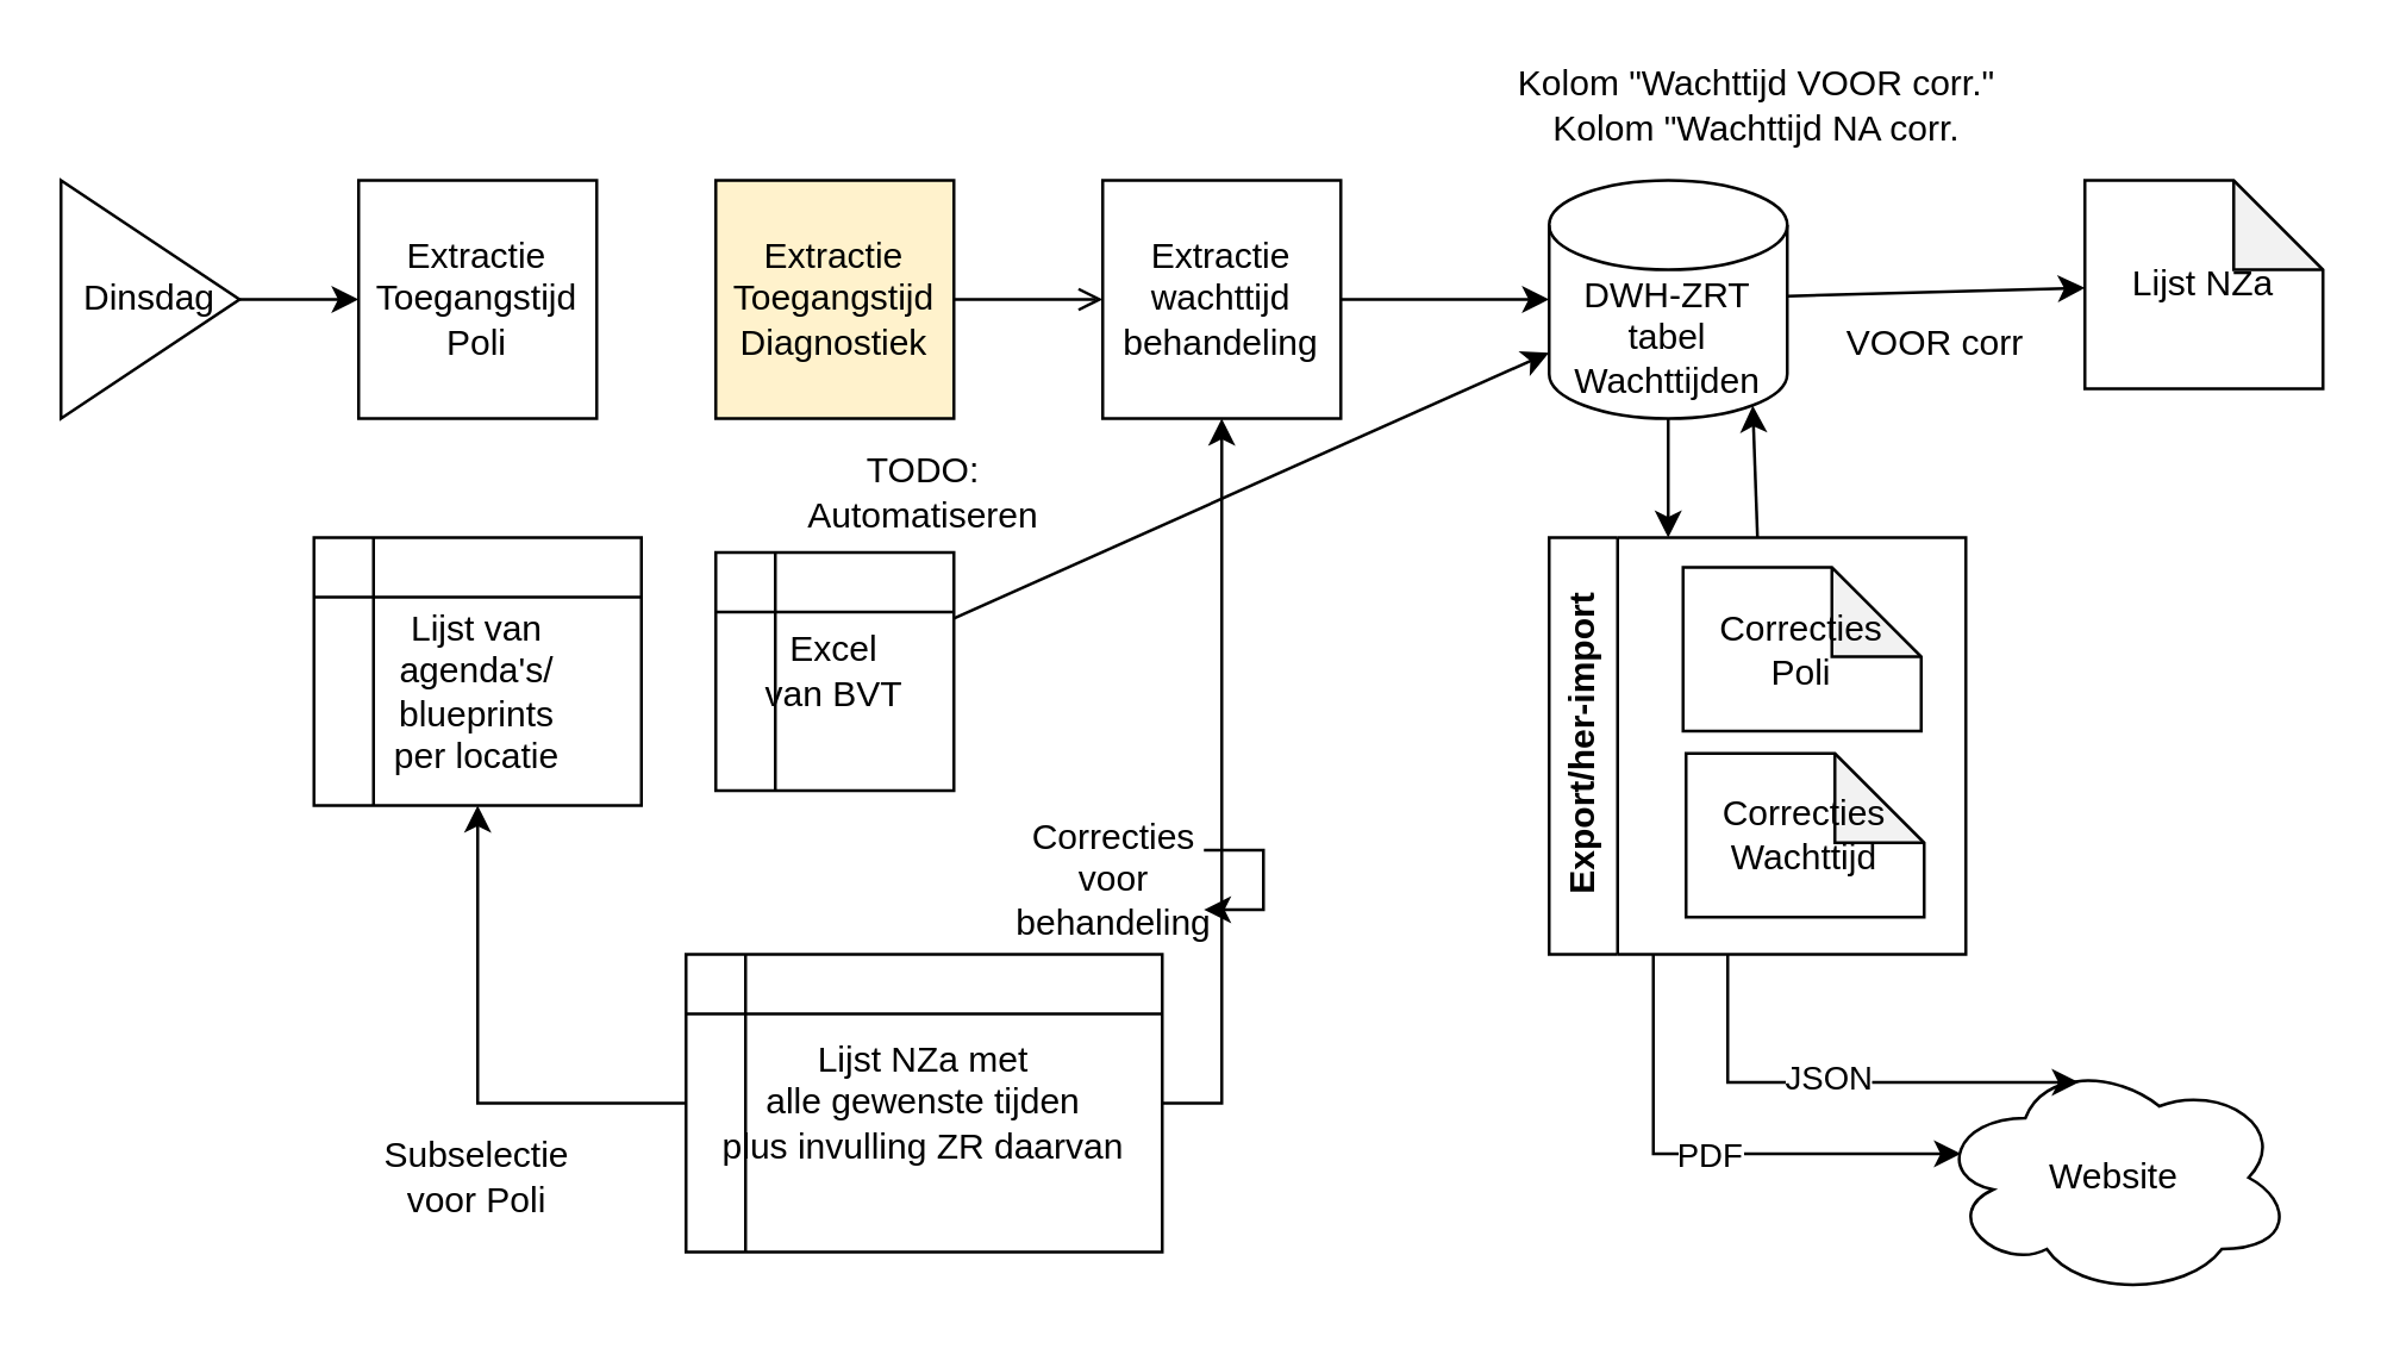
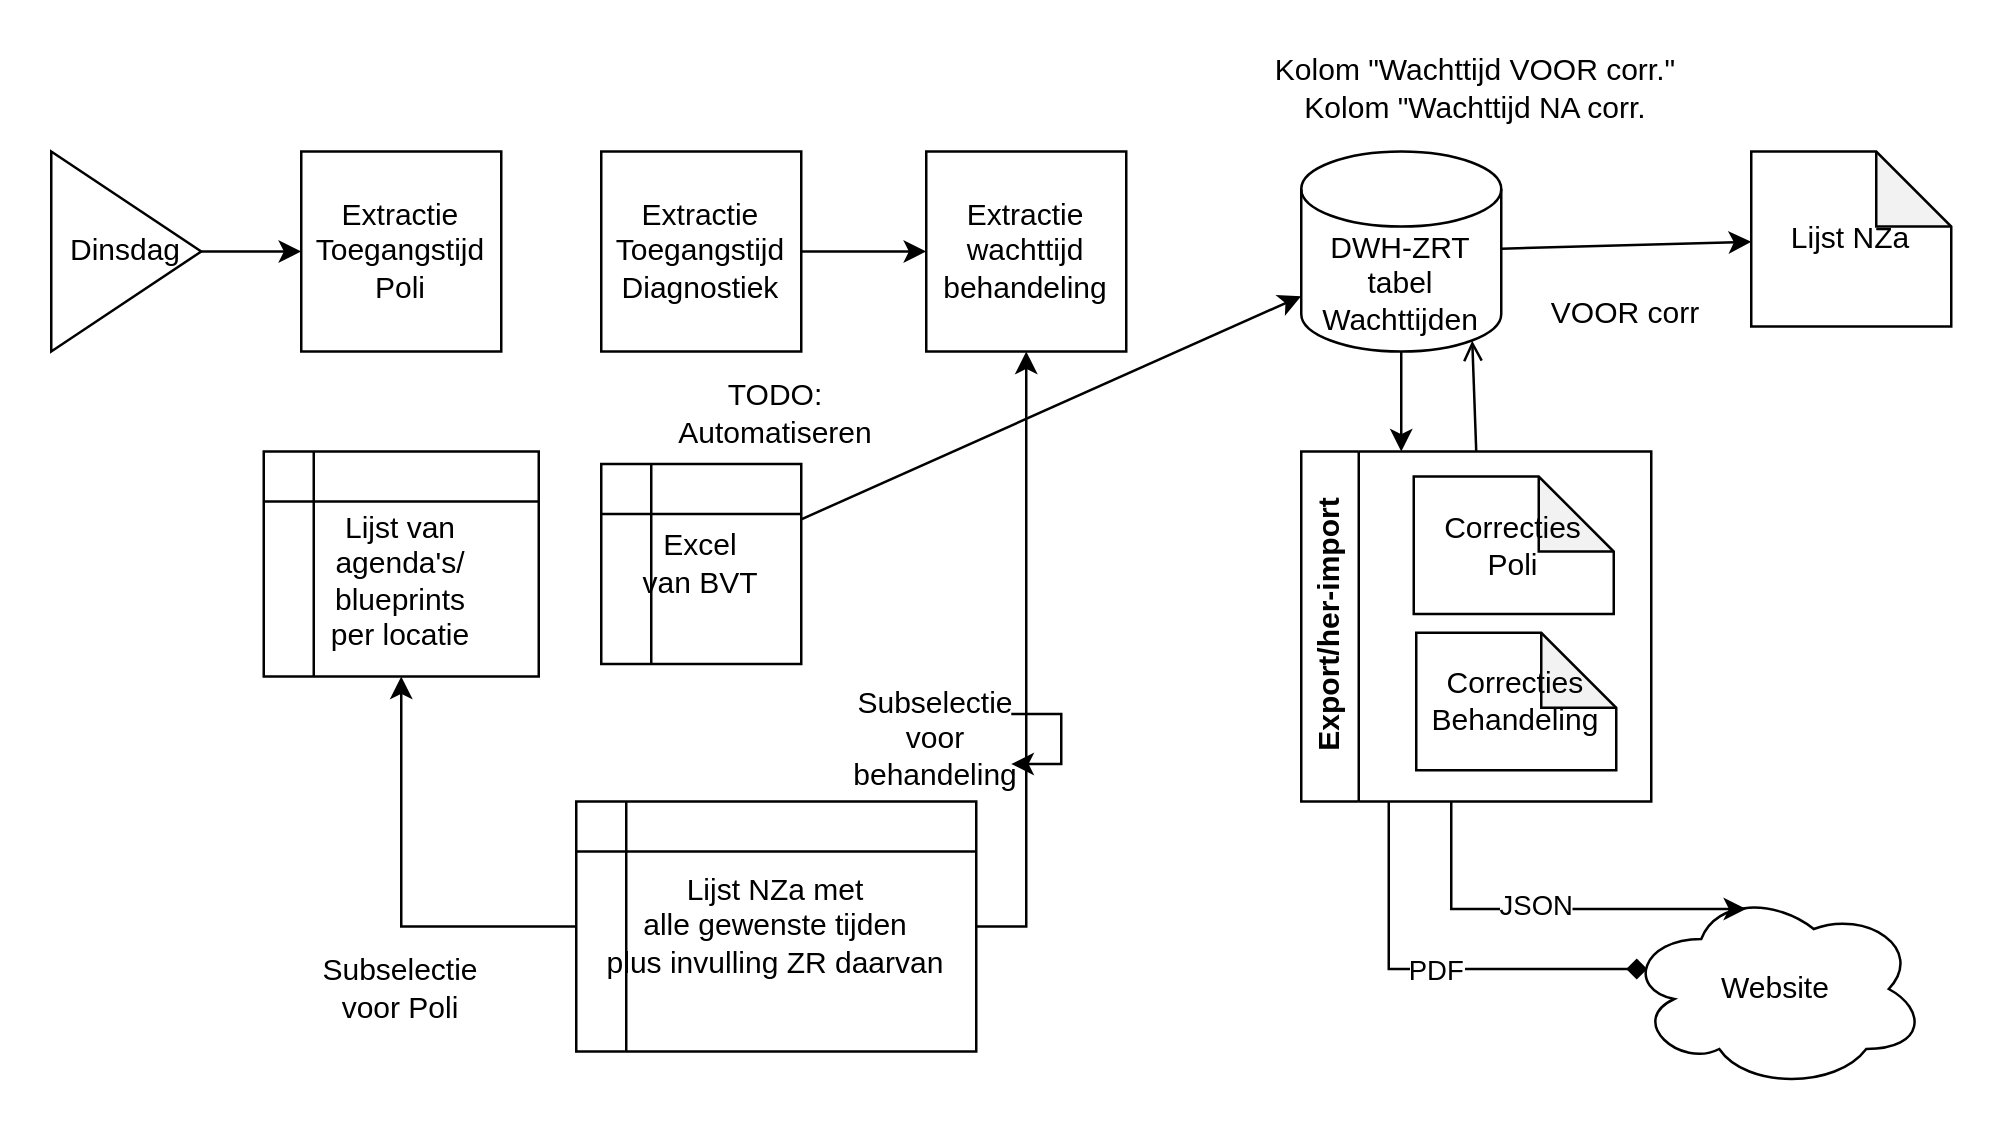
  <mxCell id="0" />
  <mxCell id="1" parent="0" />
  <mxCell id="2" value="Dinsdag" style="triangle;whiteSpace=wrap;html=1;" vertex="1" parent="1"><mxGeometry x="20" y="60" width="60" height="80" as="geometry" /></mxCell>
  <mxCell id="3" value="Extractie&lt;div&gt;Toegangstijd&lt;/div&gt;&lt;div&gt;Poli&lt;/div&gt;" style="whiteSpace=wrap;html=1;aspect=fixed;" vertex="1" parent="1"><mxGeometry x="120" y="60" width="80" height="80" as="geometry" /></mxCell>
  <mxCell id="4" value="" style="endArrow=classic;html=1;rounded=0;exitX=1;exitY=0.5;exitDx=0;exitDy=0;entryX=0;entryY=0.5;entryDx=0;entryDy=0;" edge="1" parent="1" source="2" target="3"><mxGeometry width="50" height="50" relative="1" as="geometry"><mxPoint x="290" y="380" as="sourcePoint" /><mxPoint x="340" y="330" as="targetPoint" /></mxGeometry></mxCell>
  <mxCell id="5" value="&lt;div&gt;&lt;br&gt;&lt;/div&gt;Lijst van&lt;div&gt;agenda's/&lt;/div&gt;&lt;div&gt;blueprints&lt;/div&gt;&lt;div&gt;per locatie&lt;/div&gt;" style="shape=internalStorage;whiteSpace=wrap;html=1;backgroundOutline=1;" vertex="1" parent="1"><mxGeometry x="105" y="180" width="110" height="90" as="geometry" /></mxCell>
  <mxCell id="6" value="Lijst NZa met&lt;div&gt;alle gewenste tijden&lt;br&gt;plus invulling ZR daarvan&lt;/div&gt;" style="shape=internalStorage;whiteSpace=wrap;html=1;backgroundOutline=1;" vertex="1" parent="1"><mxGeometry x="230" y="320" width="160" height="100" as="geometry" /></mxCell>
  <mxCell id="7" value="" style="endArrow=classic;html=1;rounded=0;" edge="1" parent="1" source="6" target="5"><mxGeometry width="50" height="50" relative="1" as="geometry"><mxPoint x="290" y="270" as="sourcePoint" /><mxPoint x="340" y="330" as="targetPoint" /><Array as="points"><mxPoint x="160" y="370" /></Array></mxGeometry></mxCell>
  <mxCell id="8" value="Subselectie&lt;div&gt;voor Poli&lt;/div&gt;" style="text;html=1;align=center;verticalAlign=middle;whiteSpace=wrap;rounded=0;" vertex="1" parent="1"><mxGeometry x="130" y="380" width="60" height="30" as="geometry" /></mxCell>
- <mxCell id="9" value="Extractie&lt;div&gt;Toegangstijd&lt;/div&gt;&lt;div&gt;Diagnostiek&lt;/div&gt;" style="whiteSpace=wrap;html=1;aspect=fixed;fillColor=#fff2cc;" vertex="1" parent="1"><mxGeometry x="240" y="60" width="80" height="80" as="geometry" /></mxCell>
+ <mxCell id="9" value="Extractie&lt;div&gt;Toegangstijd&lt;/div&gt;&lt;div&gt;Diagnostiek&lt;/div&gt;" style="whiteSpace=wrap;html=1;aspect=fixed;" vertex="1" parent="1"><mxGeometry x="240" y="60" width="80" height="80" as="geometry" /></mxCell>
  <mxCell id="10" value="Excel&lt;div&gt;van BVT&lt;/div&gt;" style="shape=internalStorage;whiteSpace=wrap;html=1;backgroundOutline=1;" vertex="1" parent="1"><mxGeometry x="240" y="185" width="80" height="80" as="geometry" /></mxCell>
  <mxCell id="11" value="" style="endArrow=classic;html=1;rounded=0;" edge="1" parent="1" source="10" target="17"><mxGeometry width="50" height="50" relative="1" as="geometry"><mxPoint x="280" y="200" as="sourcePoint" /><mxPoint x="330" y="150" as="targetPoint" /></mxGeometry></mxCell>
  <mxCell id="12" value="TODO:&lt;div&gt;Automatiseren&lt;/div&gt;" style="text;html=1;align=center;verticalAlign=middle;whiteSpace=wrap;rounded=0;" vertex="1" parent="1"><mxGeometry x="280" y="150" width="60" height="30" as="geometry" /></mxCell>
  <mxCell id="13" value="Extractie&lt;div&gt;wachttijd behandeling&lt;/div&gt;" style="whiteSpace=wrap;html=1;aspect=fixed;" vertex="1" parent="1"><mxGeometry x="370" y="60" width="80" height="80" as="geometry" /></mxCell>
- <mxCell id="14" value="" style="endArrow=open;html=1;rounded=0;" edge="1" parent="1" source="9" target="13"><mxGeometry width="50" height="50" relative="1" as="geometry"><mxPoint x="320" y="110" as="sourcePoint" /><mxPoint x="370" y="60" as="targetPoint" /></mxGeometry></mxCell>
+ <mxCell id="14" value="" style="endArrow=classic;html=1;rounded=0;" edge="1" parent="1" source="9" target="13"><mxGeometry width="50" height="50" relative="1" as="geometry"><mxPoint x="320" y="110" as="sourcePoint" /><mxPoint x="370" y="60" as="targetPoint" /></mxGeometry></mxCell>
  <mxCell id="15" value="" style="endArrow=classic;html=1;rounded=0;" edge="1" parent="1" source="6" target="13"><mxGeometry width="50" height="50" relative="1" as="geometry"><mxPoint x="290" y="310" as="sourcePoint" /><mxPoint x="340" y="260" as="targetPoint" /><Array as="points"><mxPoint x="410" y="370" /></Array></mxGeometry></mxCell>
- <mxCell id="16" value="Correcties&lt;div&gt;voor behandeling&lt;/div&gt;" style="text;html=1;align=center;verticalAlign=middle;whiteSpace=wrap;rounded=0;" vertex="1" parent="1"><mxGeometry x="344" y="280" width="60" height="30" as="geometry" /></mxCell>
+ <mxCell id="16" value="Subselectie&lt;div&gt;voor behandeling&lt;/div&gt;" style="text;html=1;align=center;verticalAlign=middle;whiteSpace=wrap;rounded=0;" vertex="1" parent="1"><mxGeometry x="344" y="280" width="60" height="30" as="geometry" /></mxCell>
  <mxCell id="17" value="DWH-ZRT&lt;div&gt;tabel&lt;/div&gt;&lt;div&gt;Wachttijden&lt;/div&gt;" style="shape=cylinder3;whiteSpace=wrap;html=1;boundedLbl=1;backgroundOutline=1;size=15;" vertex="1" parent="1"><mxGeometry x="520" y="60" width="80" height="80" as="geometry" /></mxCell>
- <mxCell id="18" value="" style="endArrow=classic;html=1;rounded=0;" edge="1" parent="1" source="13" target="17"><mxGeometry width="50" height="50" relative="1" as="geometry"><mxPoint x="290" y="310" as="sourcePoint" /><mxPoint x="340" y="260" as="targetPoint" /></mxGeometry></mxCell>
  <mxCell id="19" value="Lijst NZa" style="shape=note;whiteSpace=wrap;html=1;backgroundOutline=1;darkOpacity=0.05;" vertex="1" parent="1"><mxGeometry x="700" y="60" width="80" height="70" as="geometry" /></mxCell>
  <mxCell id="20" value="" style="endArrow=classic;html=1;rounded=0;" edge="1" parent="1" source="17" target="19"><mxGeometry width="50" height="50" relative="1" as="geometry"><mxPoint x="600" y="120" as="sourcePoint" /><mxPoint x="650" y="70" as="targetPoint" /></mxGeometry></mxCell>
  <mxCell id="21" value="Export/her-import" style="swimlane;horizontal=0;whiteSpace=wrap;html=1;" vertex="1" parent="1"><mxGeometry x="520" y="180" width="140" height="140" as="geometry" /></mxCell>
  <mxCell id="22" value="Correcties&lt;div&gt;Poli&lt;/div&gt;" style="shape=note;whiteSpace=wrap;html=1;backgroundOutline=1;darkOpacity=0.05;" vertex="1" parent="21"><mxGeometry x="45" y="10" width="80" height="55" as="geometry" /></mxCell>
- <mxCell id="23" value="Correcties&lt;div&gt;Wachttijd&lt;/div&gt;" style="shape=note;whiteSpace=wrap;html=1;backgroundOutline=1;darkOpacity=0.05;" vertex="1" parent="21"><mxGeometry x="46" y="72.5" width="80" height="55" as="geometry" /></mxCell>
+ <mxCell id="23" value="Correcties&lt;div&gt;Behandeling&lt;/div&gt;" style="shape=note;whiteSpace=wrap;html=1;backgroundOutline=1;darkOpacity=0.05;" vertex="1" parent="21"><mxGeometry x="46" y="72.5" width="80" height="55" as="geometry" /></mxCell>
  <mxCell id="24" style="edgeStyle=orthogonalEdgeStyle;rounded=0;orthogonalLoop=1;jettySize=auto;html=1;" edge="1" parent="1" source="16" target="16"><mxGeometry relative="1" as="geometry" /></mxCell>
  <mxCell id="25" value="" style="endArrow=classic;html=1;rounded=0;exitX=0.5;exitY=1;exitDx=0;exitDy=0;exitPerimeter=0;" edge="1" parent="1" source="17"><mxGeometry width="50" height="50" relative="1" as="geometry"><mxPoint x="290" y="310" as="sourcePoint" /><mxPoint x="560" y="180" as="targetPoint" /></mxGeometry></mxCell>
  <mxCell id="26" value="Kolom &quot;Wachttijd VOOR corr.&quot;&lt;div&gt;Kolom &quot;Wachttijd&amp;nbsp;NA corr.&lt;/div&gt;" style="text;html=1;align=center;verticalAlign=middle;whiteSpace=wrap;rounded=0;" vertex="1" parent="1"><mxGeometry x="500" y="20" width="180" height="30" as="geometry" /></mxCell>
- <mxCell id="27" value="VOOR corr" style="text;html=1;align=center;verticalAlign=middle;whiteSpace=wrap;rounded=0;" vertex="1" parent="1"><mxGeometry x="610" y="100" width="80" height="30" as="geometry" /></mxCell>
- <mxCell id="28" value="" style="endArrow=classic;html=1;rounded=0;entryX=0.855;entryY=1;entryDx=0;entryDy=-4.35;entryPerimeter=0;exitX=0.5;exitY=0;exitDx=0;exitDy=0;" edge="1" parent="1" source="21" target="17"><mxGeometry width="50" height="50" relative="1" as="geometry"><mxPoint x="600" y="180" as="sourcePoint" /><mxPoint x="570" y="190" as="targetPoint" /></mxGeometry></mxCell>
+ <mxCell id="27" value="VOOR corr" style="text;html=1;align=center;verticalAlign=middle;whiteSpace=wrap;rounded=0;" vertex="1" parent="1"><mxGeometry x="610" y="110" width="80" height="30" as="geometry" /></mxCell>
+ <mxCell id="28" value="" style="endArrow=open;html=1;rounded=0;entryX=0.855;entryY=1;entryDx=0;entryDy=-4.35;entryPerimeter=0;exitX=0.5;exitY=0;exitDx=0;exitDy=0;" edge="1" parent="1" source="21" target="17"><mxGeometry width="50" height="50" relative="1" as="geometry"><mxPoint x="600" y="180" as="sourcePoint" /><mxPoint x="570" y="190" as="targetPoint" /></mxGeometry></mxCell>
  <mxCell id="29" value="Website" style="ellipse;shape=cloud;whiteSpace=wrap;html=1;" vertex="1" parent="1"><mxGeometry x="650" y="355" width="120" height="80" as="geometry" /></mxCell>
- <mxCell id="30" value="" style="endArrow=classic;html=1;rounded=0;entryX=0.07;entryY=0.4;entryDx=0;entryDy=0;entryPerimeter=0;exitX=0.25;exitY=1;exitDx=0;exitDy=0;" edge="1" parent="1" source="21" target="29"><mxGeometry relative="1" as="geometry"><mxPoint x="580" y="320" as="sourcePoint" /><mxPoint x="360" y="280" as="targetPoint" /><Array as="points"><mxPoint x="555" y="387" /></Array></mxGeometry></mxCell>
+ <mxCell id="30" value="" style="endArrow=diamond;html=1;rounded=0;entryX=0.07;entryY=0.4;entryDx=0;entryDy=0;entryPerimeter=0;exitX=0.25;exitY=1;exitDx=0;exitDy=0;" edge="1" parent="1" source="21" target="29"><mxGeometry relative="1" as="geometry"><mxPoint x="580" y="320" as="sourcePoint" /><mxPoint x="360" y="280" as="targetPoint" /><Array as="points"><mxPoint x="555" y="387" /></Array></mxGeometry></mxCell>
  <mxCell id="31" value="PDF" style="edgeLabel;resizable=0;html=1;;align=center;verticalAlign=middle;" connectable="0" vertex="1" parent="30"><mxGeometry relative="1" as="geometry" /></mxCell>
  <mxCell id="32" value="" style="endArrow=classic;html=1;rounded=0;entryX=0.4;entryY=0.1;entryDx=0;entryDy=0;entryPerimeter=0;" edge="1" parent="1" target="29"><mxGeometry relative="1" as="geometry"><mxPoint x="580" y="320" as="sourcePoint" /><mxPoint x="640" y="370" as="targetPoint" /><Array as="points"><mxPoint x="580" y="363" /></Array></mxGeometry></mxCell>
  <mxCell id="33" value="JSON" style="edgeLabel;html=1;align=center;verticalAlign=middle;resizable=0;points=[];" vertex="1" connectable="0" parent="32"><mxGeometry x="-0.056" y="2" relative="1" as="geometry"><mxPoint as="offset" /></mxGeometry></mxCell>
